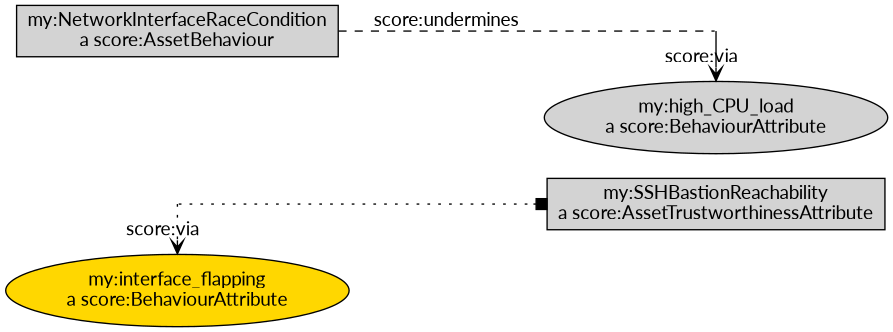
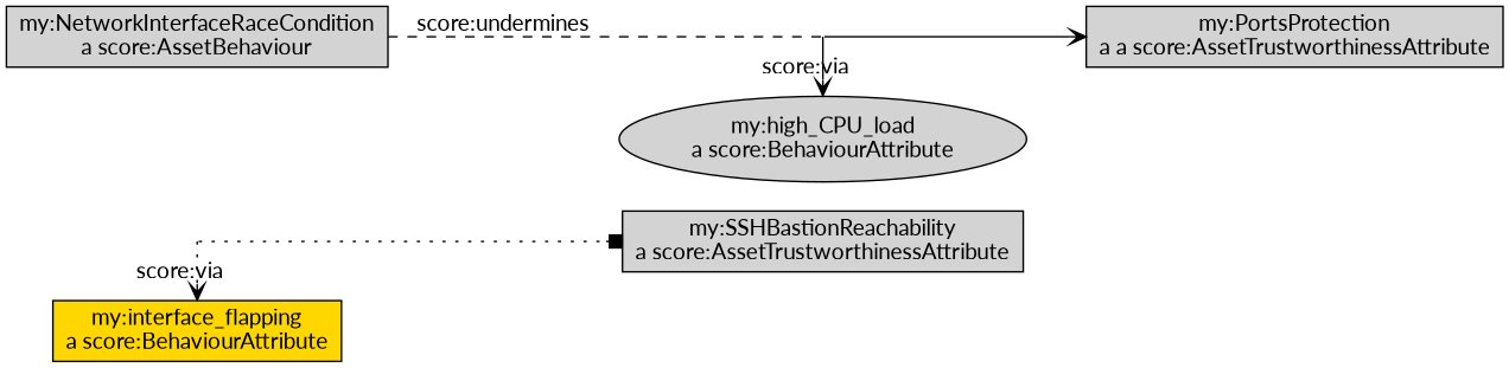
  digraph {
    fontname=Lato
    rankdir=LR
    node [fontname=Lato shape=box style=filled fillcolor=lightgrey]
    edge [arrowhead=vee dir=forward fontname=Lato style=dotted tailclip=false]
    invis1 [shape=point style=invis fillcolor=""]
-   n2 [fillcolor=gold label="my:interface_flapping\na score:BehaviourAttribute" shape=oval]
+   n2 [fillcolor=gold label="my:interface_flapping\na score:BehaviourAttribute"]
    invis2 [shape=point style=invis fillcolor=""]
    n4 [label="my:high_CPU_load\na score:BehaviourAttribute" shape=oval]
    n5 [label="my:SSHBastionReachability\na score:AssetTrustworthinessAttribute"]
+   n6 [label="my:PortsProtection\na a score:AssetTrustworthinessAttribute"]
    n7 [label="my:NetworkInterfaceRaceCondition\na score:AssetBehaviour"]
    subgraph sub_1 {
      rank=same
      invis1
      n2
    }
    subgraph sub_2 {
      rank=same
      invis2
      n4
    }
    invis1 -> n2 [label="score:via"]
    invis1 -> n5 [arrowhead=box]
    invis2 -> n4 [label="score:via" style=solid]
+   invis2 -> n6 [style=solid]
    n7 -> invis2 [arrowhead=open dir=none headclip=false label="score:undermines" style=dashed tailclip=""]
  }
